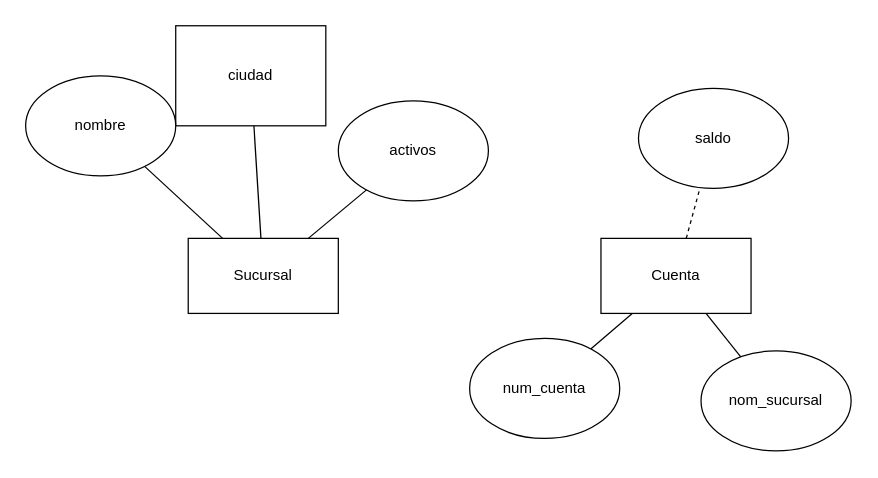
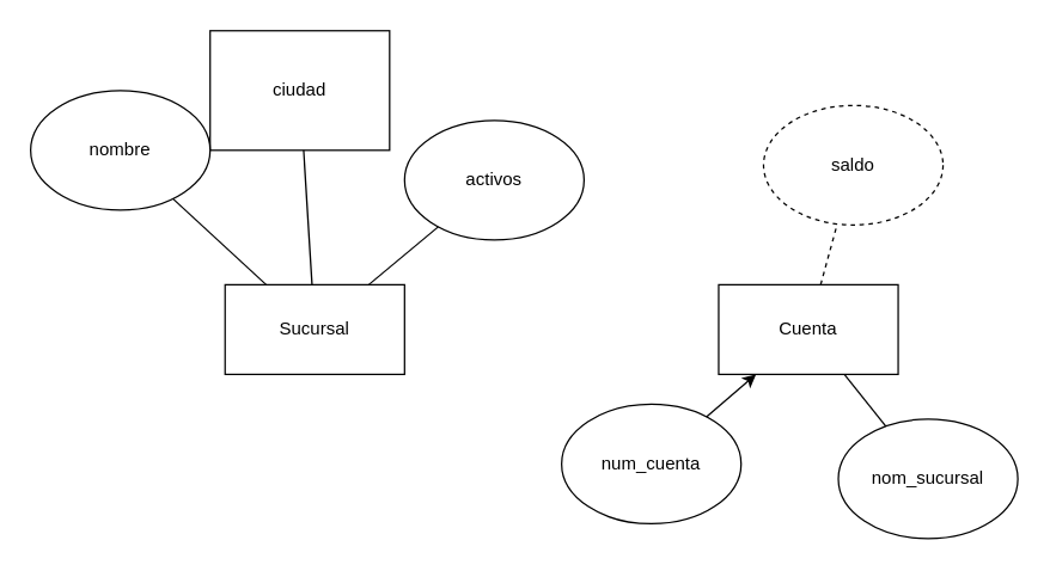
  <mxCell id="0" />
  <mxCell id="1" parent="0" />
  <mxCell id="2" value="&lt;div&gt;Sucursal&lt;/div&gt;" style="rounded=0;whiteSpace=wrap;html=1;" vertex="1" parent="1"><mxGeometry x="150" y="190" width="120" height="60" as="geometry" /></mxCell>
  <mxCell id="3" value="activos" style="ellipse;whiteSpace=wrap;html=1;" vertex="1" parent="1"><mxGeometry x="270" y="80" width="120" height="80" as="geometry" /></mxCell>
  <mxCell id="4" value="ciudad" style="whiteSpace=wrap;html=1;rounded=0;" vertex="1" parent="1"><mxGeometry x="140" y="20" width="120" height="80" as="geometry" /></mxCell>
  <mxCell id="5" value="nombre" style="ellipse;whiteSpace=wrap;html=1;" vertex="1" parent="1"><mxGeometry x="20" y="60" width="120" height="80" as="geometry" /></mxCell>
  <mxCell id="6" value="" style="endArrow=none;html=1;rounded=0;" edge="1" parent="1" source="2" target="5"><mxGeometry width="50" height="50" relative="1" as="geometry"><mxPoint x="250" y="160" as="sourcePoint" /><mxPoint x="240" y="200" as="targetPoint" /></mxGeometry></mxCell>
  <mxCell id="7" value="" style="endArrow=none;html=1;rounded=0;" edge="1" parent="1" source="2" target="4"><mxGeometry width="50" height="50" relative="1" as="geometry"><mxPoint x="190" y="250" as="sourcePoint" /><mxPoint x="240" y="200" as="targetPoint" /></mxGeometry></mxCell>
  <mxCell id="8" value="" style="endArrow=none;html=1;rounded=0;" edge="1" parent="1" source="2" target="3"><mxGeometry width="50" height="50" relative="1" as="geometry"><mxPoint x="220" y="210" as="sourcePoint" /><mxPoint x="270" y="160" as="targetPoint" /></mxGeometry></mxCell>
  <mxCell id="9" value="&lt;div&gt;Cuenta&lt;/div&gt;" style="rounded=0;whiteSpace=wrap;html=1;" vertex="1" parent="1"><mxGeometry x="480" y="190" width="120" height="60" as="geometry" /></mxCell>
- <mxCell id="10" value="&lt;div&gt;saldo&lt;/div&gt;" style="ellipse;whiteSpace=wrap;html=1;" vertex="1" parent="1"><mxGeometry x="510" y="70" width="120" height="80" as="geometry" /></mxCell>
+ <mxCell id="10" value="&lt;div&gt;saldo&lt;/div&gt;" style="ellipse;whiteSpace=wrap;html=1;dashed=1;" vertex="1" parent="1"><mxGeometry x="510" y="70" width="120" height="80" as="geometry" /></mxCell>
  <mxCell id="11" value="" style="endArrow=none;html=1;dashed=1;" edge="1" parent="1" source="9" target="10"><mxGeometry width="50" height="50" relative="1" as="geometry"><mxPoint x="500.001" y="190" as="sourcePoint" /><mxPoint x="550.91" y="110" as="targetPoint" /></mxGeometry></mxCell>
  <mxCell id="12" value="nom_sucursal" style="ellipse;whiteSpace=wrap;html=1;" vertex="1" parent="1"><mxGeometry x="560" y="280" width="120" height="80" as="geometry" /></mxCell>
  <mxCell id="13" value="num_cuenta" style="ellipse;whiteSpace=wrap;html=1;" vertex="1" parent="1"><mxGeometry x="375" y="270" width="120" height="80" as="geometry" /></mxCell>
- <mxCell id="14" value="" style="endArrow=none;html=1;rounded=0;" edge="1" parent="1" source="13" target="9"><mxGeometry width="50" height="50" relative="1" as="geometry"><mxPoint x="470" y="250" as="sourcePoint" /><mxPoint x="520" y="200" as="targetPoint" /></mxGeometry></mxCell>
+ <mxCell id="14" value="" style="endArrow=classic;html=1;rounded=0;" edge="1" parent="1" source="13" target="9"><mxGeometry width="50" height="50" relative="1" as="geometry"><mxPoint x="470" y="250" as="sourcePoint" /><mxPoint x="520" y="200" as="targetPoint" /></mxGeometry></mxCell>
  <mxCell id="15" value="" style="endArrow=none;html=1;rounded=0;" edge="1" parent="1" source="12" target="9"><mxGeometry width="50" height="50" relative="1" as="geometry"><mxPoint x="470" y="250" as="sourcePoint" /><mxPoint x="520" y="200" as="targetPoint" /></mxGeometry></mxCell>
